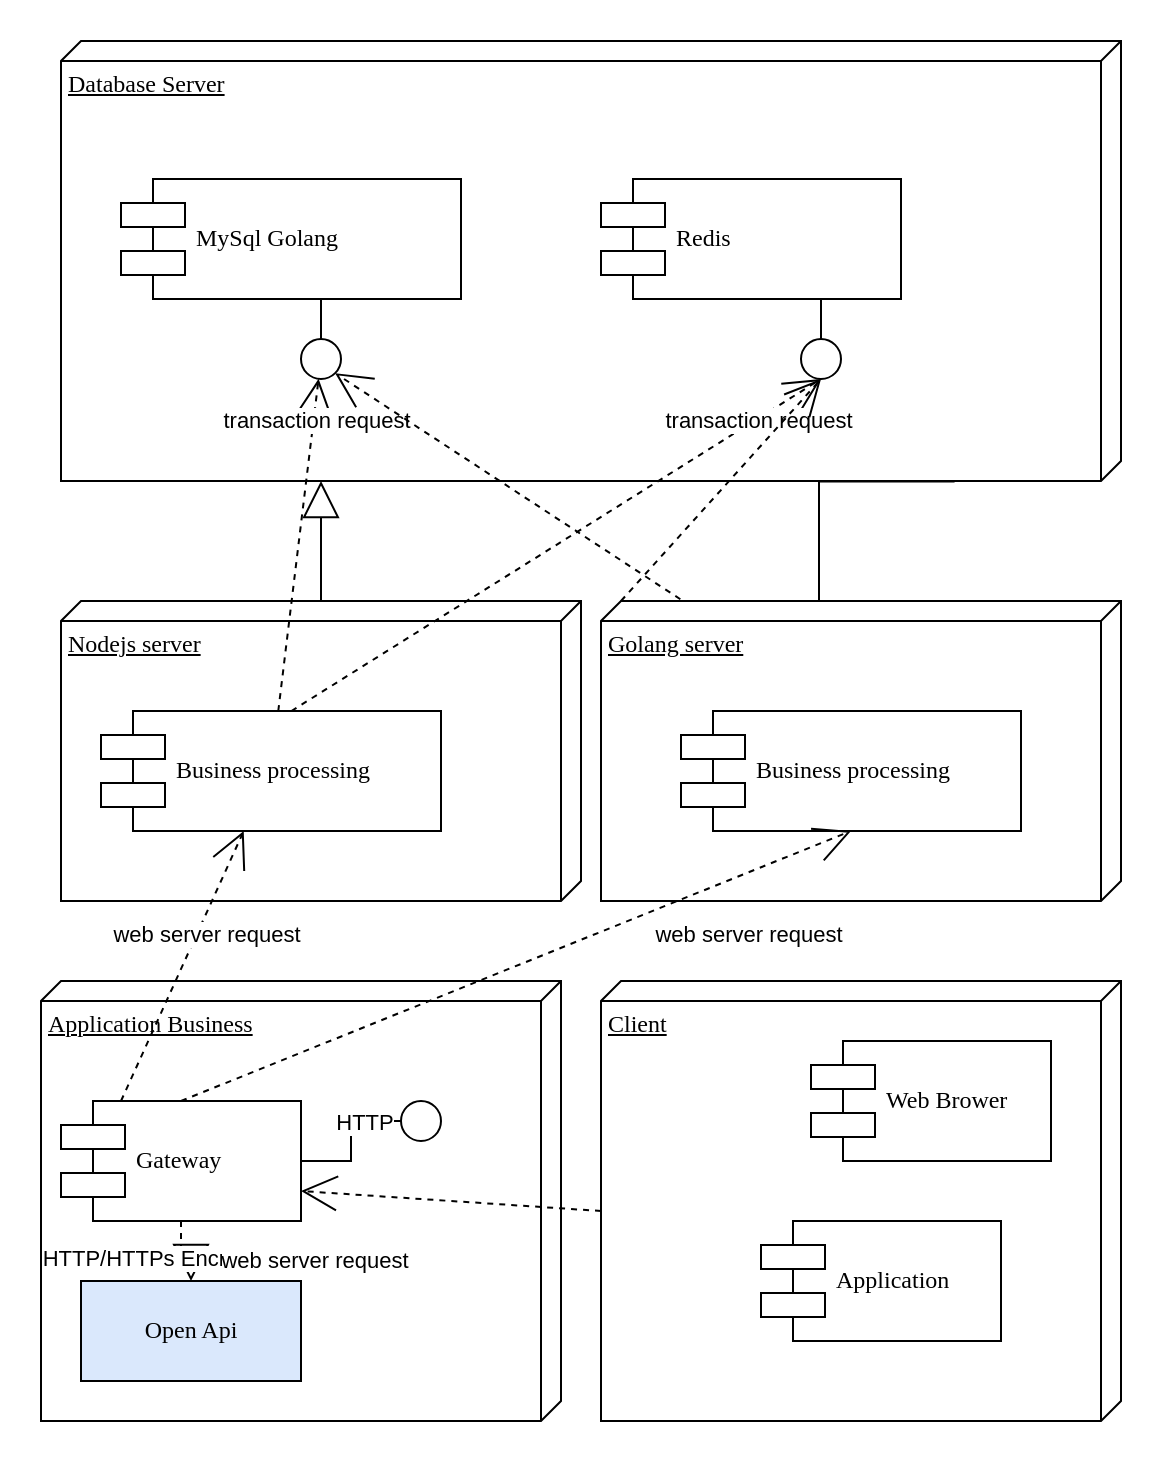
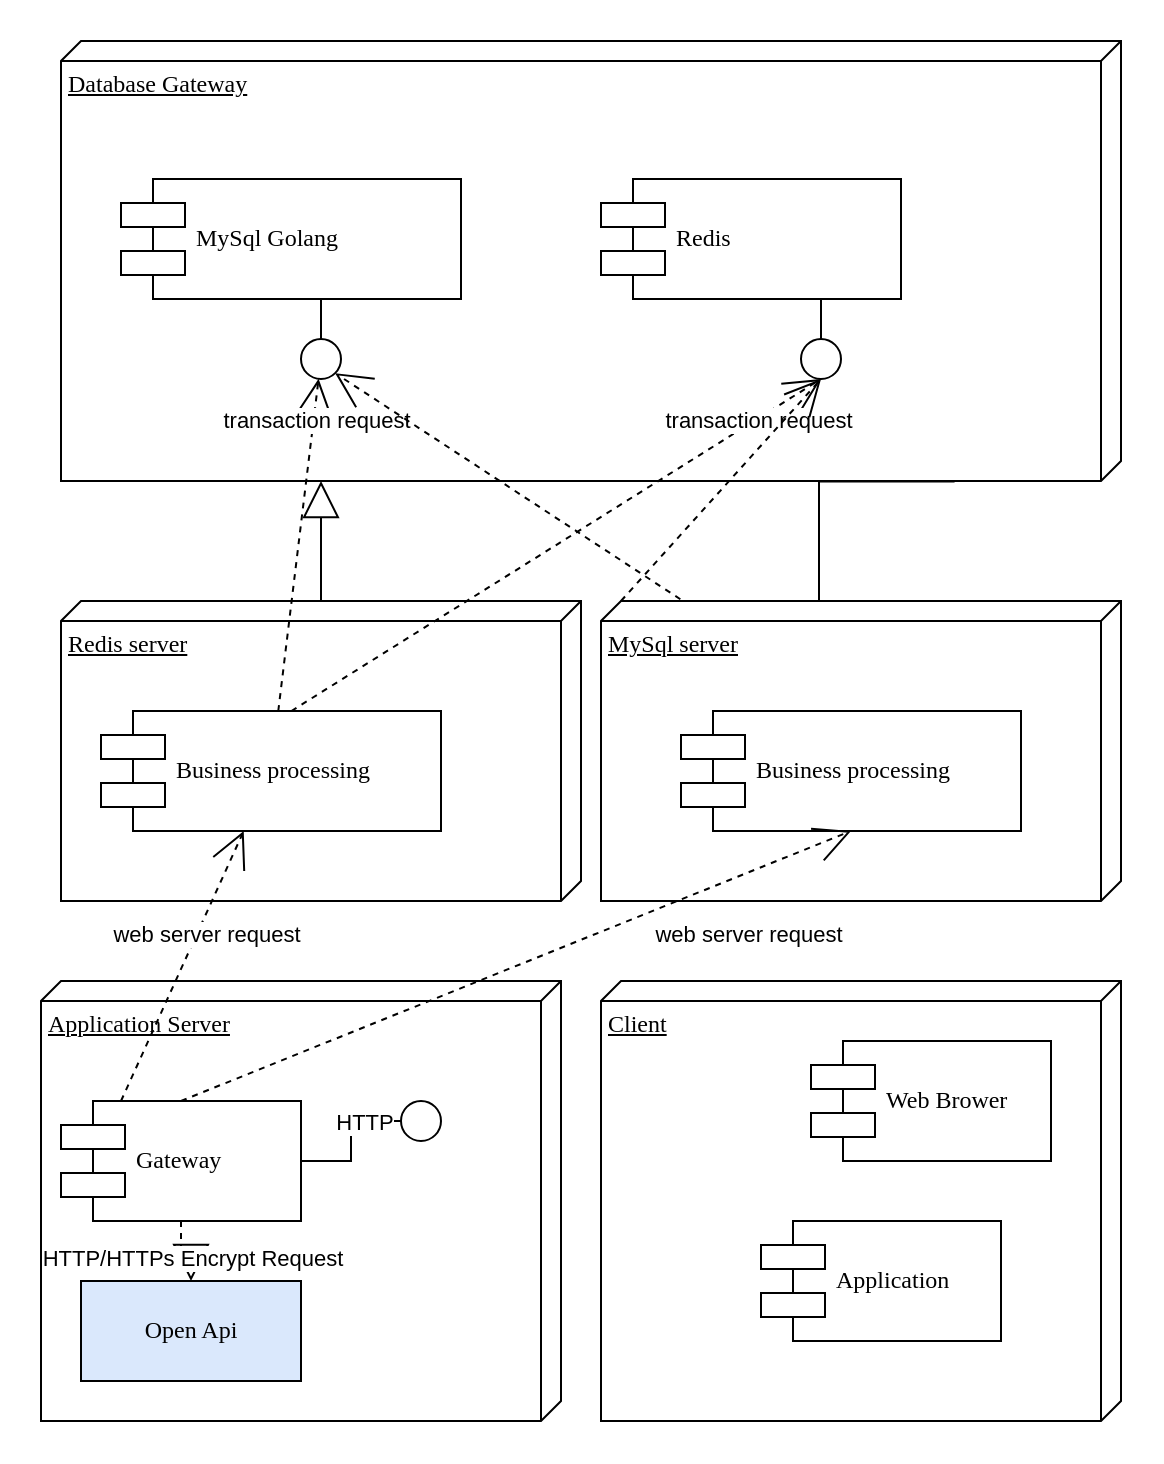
  <mxCell id="0" />
  <mxCell id="1" parent="0" />
- <mxCell id="2" value="Database Server" style="verticalAlign=top;align=left;spacingTop=8;spacingLeft=2;spacingRight=12;shape=cube;size=10;direction=south;fontStyle=4;html=1;rounded=0;shadow=0;comic=0;labelBackgroundColor=none;strokeWidth=1;fontFamily=Verdana;fontSize=12" parent="1" vertex="1"><mxGeometry x="30" y="20" width="530" height="220" as="geometry" /></mxCell>
- <mxCell id="3" value="Application Business" style="verticalAlign=top;align=left;spacingTop=8;spacingLeft=2;spacingRight=12;shape=cube;size=10;direction=south;fontStyle=4;html=1;rounded=0;shadow=0;comic=0;labelBackgroundColor=none;strokeWidth=1;fontFamily=Verdana;fontSize=12" parent="1" vertex="1"><mxGeometry x="20" y="490" width="260" height="220" as="geometry" /></mxCell>
- <mxCell id="4" value="Nodejs server" style="verticalAlign=top;align=left;spacingTop=8;spacingLeft=2;spacingRight=12;shape=cube;size=10;direction=south;fontStyle=4;html=1;rounded=0;shadow=0;comic=0;labelBackgroundColor=none;strokeWidth=1;fontFamily=Verdana;fontSize=12" parent="1" vertex="1"><mxGeometry x="30" y="300" width="260" height="150" as="geometry" /></mxCell>
+ <mxCell id="2" value="Database Gateway" style="verticalAlign=top;align=left;spacingTop=8;spacingLeft=2;spacingRight=12;shape=cube;size=10;direction=south;fontStyle=4;html=1;rounded=0;shadow=0;comic=0;labelBackgroundColor=none;strokeWidth=1;fontFamily=Verdana;fontSize=12" parent="1" vertex="1"><mxGeometry x="30" y="20" width="530" height="220" as="geometry" /></mxCell>
+ <mxCell id="3" value="Application Server" style="verticalAlign=top;align=left;spacingTop=8;spacingLeft=2;spacingRight=12;shape=cube;size=10;direction=south;fontStyle=4;html=1;rounded=0;shadow=0;comic=0;labelBackgroundColor=none;strokeWidth=1;fontFamily=Verdana;fontSize=12" parent="1" vertex="1"><mxGeometry x="20" y="490" width="260" height="220" as="geometry" /></mxCell>
+ <mxCell id="4" value="Redis server" style="verticalAlign=top;align=left;spacingTop=8;spacingLeft=2;spacingRight=12;shape=cube;size=10;direction=south;fontStyle=4;html=1;rounded=0;shadow=0;comic=0;labelBackgroundColor=none;strokeWidth=1;fontFamily=Verdana;fontSize=12" parent="1" vertex="1"><mxGeometry x="30" y="300" width="260" height="150" as="geometry" /></mxCell>
  <mxCell id="5" value="MySql Golang" style="shape=component;align=left;spacingLeft=36;rounded=0;shadow=0;comic=0;labelBackgroundColor=none;strokeWidth=1;fontFamily=Verdana;fontSize=12;html=1;" parent="1" vertex="1"><mxGeometry x="60" y="89" width="170" height="60" as="geometry" /></mxCell>
  <mxCell id="6" value="Gateway" style="shape=component;align=left;spacingLeft=36;rounded=0;shadow=0;comic=0;labelBackgroundColor=none;strokeWidth=1;fontFamily=Verdana;fontSize=12;html=1;" parent="1" vertex="1"><mxGeometry x="30" y="550" width="120" height="60" as="geometry" /></mxCell>
  <mxCell id="7" value="Open Api" style="html=1;rounded=0;shadow=0;comic=0;labelBackgroundColor=none;strokeWidth=1;fontFamily=Verdana;fontSize=12;align=center;fillColor=#dae8fc;" parent="1" vertex="1"><mxGeometry x="40" y="640" width="110" height="50" as="geometry" /></mxCell>
  <mxCell id="8" value="" style="ellipse;whiteSpace=wrap;html=1;rounded=0;shadow=0;comic=0;labelBackgroundColor=none;strokeWidth=1;fontFamily=Verdana;fontSize=12;align=center;" parent="1" vertex="1"><mxGeometry x="200" y="550" width="20" height="20" as="geometry" /></mxCell>
  <mxCell id="9" value="Business processing" style="shape=component;align=left;spacingLeft=36;rounded=0;shadow=0;comic=0;labelBackgroundColor=none;strokeWidth=1;fontFamily=Verdana;fontSize=12;html=1;" parent="1" vertex="1"><mxGeometry x="50" y="355" width="170" height="60" as="geometry" /></mxCell>
  <mxCell id="10" style="edgeStyle=none;rounded=0;html=1;dashed=1;labelBackgroundColor=none;startArrow=none;startFill=0;startSize=8;endArrow=open;endFill=0;endSize=16;fontFamily=Verdana;fontSize=12;" parent="1" source="9" target="28" edge="1"><mxGeometry relative="1" as="geometry" /></mxCell>
  <mxCell id="11" value="transaction request" style="edgeLabel;html=1;align=center;verticalAlign=middle;resizable=0;points=[];" vertex="1" connectable="0" parent="10"><mxGeometry x="0.76" y="-1" relative="1" as="geometry"><mxPoint as="offset" /></mxGeometry></mxCell>
  <mxCell id="12" style="edgeStyle=none;rounded=0;html=1;dashed=1;labelBackgroundColor=none;startArrow=none;startFill=0;startSize=8;endArrow=open;endFill=0;endSize=16;fontFamily=Verdana;fontSize=12;exitX=0.5;exitY=0;exitDx=0;exitDy=0;entryX=1;entryY=1;entryDx=0;entryDy=0;" parent="1" source="25" target="28" edge="1"><mxGeometry relative="1" as="geometry" /></mxCell>
  <mxCell id="13" style="edgeStyle=elbowEdgeStyle;rounded=0;html=1;labelBackgroundColor=none;startArrow=none;startFill=0;startSize=8;endArrow=none;endFill=0;endSize=16;fontFamily=Verdana;fontSize=12;" parent="1" source="8" target="6" edge="1"><mxGeometry relative="1" as="geometry" /></mxCell>
  <mxCell id="14" value="HTTP" style="edgeLabel;html=1;align=center;verticalAlign=middle;resizable=0;points=[];" vertex="1" connectable="0" parent="13"><mxGeometry x="-0.455" relative="1" as="geometry"><mxPoint as="offset" /></mxGeometry></mxCell>
  <mxCell id="15" style="edgeStyle=elbowEdgeStyle;rounded=0;html=1;labelBackgroundColor=none;startArrow=none;startFill=0;startSize=8;endArrow=none;endFill=0;endSize=16;fontFamily=Verdana;fontSize=12;" parent="1" source="28" target="5" edge="1"><mxGeometry relative="1" as="geometry"><mxPoint x="160" y="199" as="sourcePoint" /><Array as="points"><mxPoint x="160" y="169" /></Array></mxGeometry></mxCell>
  <mxCell id="16" style="edgeStyle=orthogonalEdgeStyle;rounded=0;html=1;dashed=1;labelBackgroundColor=none;startArrow=none;startFill=0;startSize=8;endArrow=block;endFill=0;endSize=16;fontFamily=Verdana;fontSize=12;" parent="1" source="6" target="7" edge="1"><mxGeometry relative="1" as="geometry" /></mxCell>
  <mxCell id="17" value="HTTP/HTTPs Encrypt Request" style="edgeLabel;html=1;align=center;verticalAlign=middle;resizable=0;points=[];" vertex="1" connectable="0" parent="16"><mxGeometry x="0.338" relative="1" as="geometry"><mxPoint as="offset" /></mxGeometry></mxCell>
  <mxCell id="18" style="edgeStyle=orthogonalEdgeStyle;rounded=0;html=1;labelBackgroundColor=none;startArrow=none;startFill=0;startSize=8;endArrow=block;endFill=0;endSize=16;fontFamily=Verdana;fontSize=12;" parent="1" source="4" target="2" edge="1"><mxGeometry relative="1" as="geometry"><Array as="points"><mxPoint x="195" y="415" /></Array></mxGeometry></mxCell>
- <mxCell id="19" value="Golang server" style="verticalAlign=top;align=left;spacingTop=8;spacingLeft=2;spacingRight=12;shape=cube;size=10;direction=south;fontStyle=4;html=1;rounded=0;shadow=0;comic=0;labelBackgroundColor=none;strokeWidth=1;fontFamily=Verdana;fontSize=12" vertex="1" parent="1"><mxGeometry x="300" y="300" width="260" height="150" as="geometry" /></mxCell>
+ <mxCell id="19" value="MySql server" style="verticalAlign=top;align=left;spacingTop=8;spacingLeft=2;spacingRight=12;shape=cube;size=10;direction=south;fontStyle=4;html=1;rounded=0;shadow=0;comic=0;labelBackgroundColor=none;strokeWidth=1;fontFamily=Verdana;fontSize=12" vertex="1" parent="1"><mxGeometry x="300" y="300" width="260" height="150" as="geometry" /></mxCell>
  <mxCell id="20" value="Redis" style="shape=component;align=left;spacingLeft=36;rounded=0;shadow=0;comic=0;labelBackgroundColor=none;strokeWidth=1;fontFamily=Verdana;fontSize=12;html=1;" vertex="1" parent="1"><mxGeometry x="300" y="89" width="150" height="60" as="geometry" /></mxCell>
  <mxCell id="21" value="" style="ellipse;whiteSpace=wrap;html=1;rounded=0;shadow=0;comic=0;labelBackgroundColor=none;strokeWidth=1;fontFamily=Verdana;fontSize=12;align=center;" vertex="1" parent="1"><mxGeometry x="400" y="169" width="20" height="20" as="geometry" /></mxCell>
  <mxCell id="22" style="edgeStyle=elbowEdgeStyle;rounded=0;html=1;labelBackgroundColor=none;startArrow=none;startFill=0;startSize=8;endArrow=none;endFill=0;endSize=16;fontFamily=Verdana;fontSize=12;entryX=0.5;entryY=1;entryDx=0;entryDy=0;exitX=0.5;exitY=0;exitDx=0;exitDy=0;" edge="1" parent="1" source="21" target="20"><mxGeometry relative="1" as="geometry"><mxPoint x="300" y="179" as="sourcePoint" /><mxPoint x="180" y="129" as="targetPoint" /><Array as="points"><mxPoint x="410" y="169" /><mxPoint x="300" y="179" /></Array></mxGeometry></mxCell>
  <mxCell id="23" style="edgeStyle=none;rounded=0;html=1;dashed=1;labelBackgroundColor=none;startArrow=none;startFill=0;startSize=8;endArrow=open;endFill=0;endSize=16;fontFamily=Verdana;fontSize=12;exitX=0.56;exitY=0;exitDx=0;exitDy=0;exitPerimeter=0;entryX=0.5;entryY=1;entryDx=0;entryDy=0;" edge="1" parent="1" source="9" target="21"><mxGeometry relative="1" as="geometry"><mxPoint x="230" y="340" as="sourcePoint" /><mxPoint x="278.656" y="99.909" as="targetPoint" /></mxGeometry></mxCell>
  <mxCell id="24" value="transaction request" style="edgeLabel;html=1;align=center;verticalAlign=middle;resizable=0;points=[];" vertex="1" connectable="0" parent="23"><mxGeometry x="0.76" y="-1" relative="1" as="geometry"><mxPoint as="offset" /></mxGeometry></mxCell>
  <mxCell id="25" value="Business processing" style="shape=component;align=left;spacingLeft=36;rounded=0;shadow=0;comic=0;labelBackgroundColor=none;strokeWidth=1;fontFamily=Verdana;fontSize=12;html=1;" vertex="1" parent="1"><mxGeometry x="340" y="355" width="170" height="60" as="geometry" /></mxCell>
  <mxCell id="26" style="edgeStyle=orthogonalEdgeStyle;rounded=0;html=1;labelBackgroundColor=none;startArrow=none;startFill=0;startSize=8;endArrow=none;endFill=0;endSize=16;fontFamily=Verdana;fontSize=12;entryX=1.001;entryY=0.157;entryDx=0;entryDy=0;entryPerimeter=0;" edge="1" parent="1" target="2"><mxGeometry relative="1" as="geometry"><Array as="points"><mxPoint x="409" y="300" /><mxPoint x="409" y="300" /></Array><mxPoint x="409" y="290" as="sourcePoint" /><mxPoint x="650" y="277.5" as="targetPoint" /></mxGeometry></mxCell>
  <mxCell id="27" style="edgeStyle=none;rounded=0;html=1;dashed=1;labelBackgroundColor=none;startArrow=none;startFill=0;startSize=8;endArrow=open;endFill=0;endSize=16;fontFamily=Verdana;fontSize=12;exitX=0;exitY=0;exitDx=0;exitDy=250;entryX=0.5;entryY=1;entryDx=0;entryDy=0;exitPerimeter=0;" edge="1" parent="1" source="19" target="21"><mxGeometry relative="1" as="geometry"><mxPoint x="410" y="323" as="sourcePoint" /><mxPoint x="127.071" y="135.071" as="targetPoint" /></mxGeometry></mxCell>
  <mxCell id="28" value="" style="ellipse;whiteSpace=wrap;html=1;rounded=0;shadow=0;comic=0;labelBackgroundColor=none;strokeWidth=1;fontFamily=Verdana;fontSize=12;align=center;" parent="1" vertex="1"><mxGeometry x="150" y="169" width="20" height="20" as="geometry" /></mxCell>
  <mxCell id="29" style="edgeStyle=none;rounded=0;html=1;dashed=1;labelBackgroundColor=none;startArrow=none;startFill=0;startSize=8;endArrow=open;endFill=0;endSize=16;fontFamily=Verdana;fontSize=12;exitX=0.5;exitY=0;exitDx=0;exitDy=0;entryX=0.5;entryY=1;entryDx=0;entryDy=0;" edge="1" parent="1" source="6" target="25"><mxGeometry relative="1" as="geometry"><mxPoint x="155.2" y="610" as="sourcePoint" /><mxPoint x="420" y="425" as="targetPoint" /></mxGeometry></mxCell>
  <mxCell id="30" value="web server request" style="edgeLabel;html=1;align=center;verticalAlign=middle;resizable=0;points=[];" vertex="1" connectable="0" parent="29"><mxGeometry x="0.76" y="-1" relative="1" as="geometry"><mxPoint x="-12" y="34" as="offset" /></mxGeometry></mxCell>
  <mxCell id="31" style="edgeStyle=none;rounded=0;html=1;dashed=1;labelBackgroundColor=none;startArrow=none;startFill=0;startSize=8;endArrow=open;endFill=0;endSize=16;fontFamily=Verdana;fontSize=12;exitX=0.25;exitY=0;exitDx=0;exitDy=0;" edge="1" parent="1" source="6" target="9"><mxGeometry relative="1" as="geometry"><mxPoint x="305" y="520" as="sourcePoint" /><mxPoint x="335" y="425" as="targetPoint" /></mxGeometry></mxCell>
  <mxCell id="32" value="web server request" style="edgeLabel;html=1;align=center;verticalAlign=middle;resizable=0;points=[];" vertex="1" connectable="0" parent="31"><mxGeometry x="0.76" y="-1" relative="1" as="geometry"><mxPoint x="-12" y="34" as="offset" /></mxGeometry></mxCell>
  <mxCell id="33" value="Client" style="verticalAlign=top;align=left;spacingTop=8;spacingLeft=2;spacingRight=12;shape=cube;size=10;direction=south;fontStyle=4;html=1;rounded=0;shadow=0;comic=0;labelBackgroundColor=none;strokeWidth=1;fontFamily=Verdana;fontSize=12" vertex="1" parent="1"><mxGeometry x="300" y="490" width="260" height="220" as="geometry" /></mxCell>
  <mxCell id="34" value="Web Brower" style="shape=component;align=left;spacingLeft=36;rounded=0;shadow=0;comic=0;labelBackgroundColor=none;strokeWidth=1;fontFamily=Verdana;fontSize=12;html=1;" vertex="1" parent="1"><mxGeometry x="405" y="520" width="120" height="60" as="geometry" /></mxCell>
  <mxCell id="35" value="Application" style="shape=component;align=left;spacingLeft=36;rounded=0;shadow=0;comic=0;labelBackgroundColor=none;strokeWidth=1;fontFamily=Verdana;fontSize=12;html=1;" vertex="1" parent="1"><mxGeometry x="380" y="610" width="120" height="60" as="geometry" /></mxCell>
- <mxCell id="36" style="edgeStyle=none;rounded=0;html=1;dashed=1;labelBackgroundColor=none;startArrow=none;startFill=0;startSize=8;endArrow=open;endFill=0;endSize=16;fontFamily=Verdana;fontSize=12;exitX=0;exitY=0;exitDx=115;exitDy=260;entryX=1;entryY=0.75;entryDx=0;entryDy=0;exitPerimeter=0;" edge="1" parent="1" source="33" target="6"><mxGeometry relative="1" as="geometry"><mxPoint x="100" y="560" as="sourcePoint" /><mxPoint x="435" y="425" as="targetPoint" /></mxGeometry></mxCell>
- <mxCell id="37" value="web server request" style="edgeLabel;html=1;align=center;verticalAlign=middle;resizable=0;points=[];" vertex="1" connectable="0" parent="36"><mxGeometry x="0.76" y="-1" relative="1" as="geometry"><mxPoint x="-12" y="34" as="offset" /></mxGeometry></mxCell>
